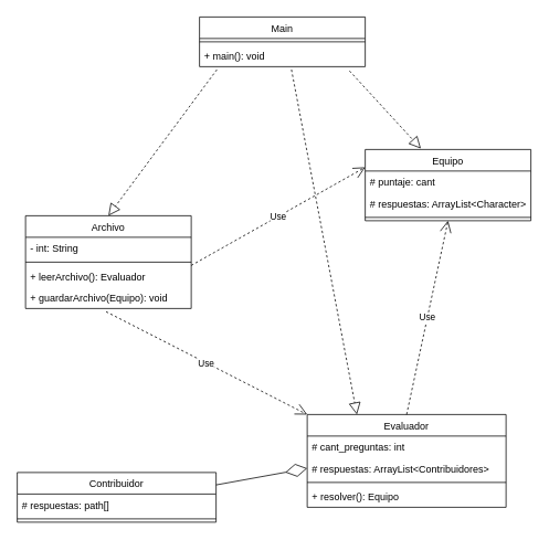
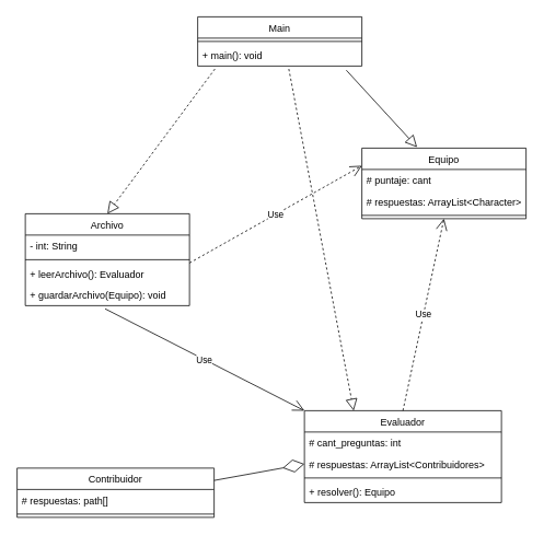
  <mxCell id="0" />
  <mxCell id="1" parent="0" />
  <mxCell id="2" value="Archivo" style="swimlane;fontStyle=0;childLayout=stackLayout;horizontal=1;startSize=26;fillColor=none;horizontalStack=0;resizeParent=1;resizeParentMax=0;resizeLast=0;collapsible=1;marginBottom=0;" vertex="1" parent="1"><mxGeometry x="30" y="260" width="200" height="112" as="geometry" /></mxCell>
  <mxCell id="3" value="- int: String" style="text;strokeColor=none;fillColor=none;align=left;verticalAlign=top;spacingLeft=4;spacingRight=4;overflow=hidden;rotatable=0;points=[[0,0.5],[1,0.5]];portConstraint=eastwest;" vertex="1" parent="2"><mxGeometry y="26" width="200" height="26" as="geometry" /></mxCell>
  <mxCell id="4" value="" style="line;strokeWidth=1;fillColor=none;align=left;verticalAlign=middle;spacingTop=-1;spacingLeft=3;spacingRight=3;rotatable=0;labelPosition=right;points=[];portConstraint=eastwest;strokeColor=inherit;" vertex="1" parent="2"><mxGeometry y="52" width="200" height="8" as="geometry" /></mxCell>
  <mxCell id="5" value="+ leerArchivo(): Evaluador" style="text;strokeColor=none;fillColor=none;align=left;verticalAlign=top;spacingLeft=4;spacingRight=4;overflow=hidden;rotatable=0;points=[[0,0.5],[1,0.5]];portConstraint=eastwest;" vertex="1" parent="2"><mxGeometry y="60" width="200" height="26" as="geometry" /></mxCell>
  <mxCell id="6" value="+ guardarArchivo(Equipo): void" style="text;strokeColor=none;fillColor=none;align=left;verticalAlign=top;spacingLeft=4;spacingRight=4;overflow=hidden;rotatable=0;points=[[0,0.5],[1,0.5]];portConstraint=eastwest;" vertex="1" parent="2"><mxGeometry y="86" width="200" height="26" as="geometry" /></mxCell>
  <mxCell id="7" value="Main" style="swimlane;fontStyle=0;childLayout=stackLayout;horizontal=1;startSize=26;fillColor=none;horizontalStack=0;resizeParent=1;resizeParentMax=0;resizeLast=0;collapsible=1;marginBottom=0;" vertex="1" parent="1"><mxGeometry x="240" y="20" width="200" height="60" as="geometry" /></mxCell>
  <mxCell id="8" value="" style="line;strokeWidth=1;fillColor=none;align=left;verticalAlign=middle;spacingTop=-1;spacingLeft=3;spacingRight=3;rotatable=0;labelPosition=right;points=[];portConstraint=eastwest;strokeColor=inherit;" vertex="1" parent="7"><mxGeometry y="26" width="200" height="8" as="geometry" /></mxCell>
  <mxCell id="9" value="+ main(): void" style="text;strokeColor=none;fillColor=none;align=left;verticalAlign=top;spacingLeft=4;spacingRight=4;overflow=hidden;rotatable=0;points=[[0,0.5],[1,0.5]];portConstraint=eastwest;" vertex="1" parent="7"><mxGeometry y="34" width="200" height="26" as="geometry" /></mxCell>
  <mxCell id="10" value="Equipo" style="swimlane;fontStyle=0;childLayout=stackLayout;horizontal=1;startSize=26;fillColor=none;horizontalStack=0;resizeParent=1;resizeParentMax=0;resizeLast=0;collapsible=1;marginBottom=0;" vertex="1" parent="1"><mxGeometry x="440" y="180" width="200" height="86" as="geometry" /></mxCell>
  <mxCell id="11" value="# puntaje: cant" style="text;strokeColor=none;fillColor=none;align=left;verticalAlign=top;spacingLeft=4;spacingRight=4;overflow=hidden;rotatable=0;points=[[0,0.5],[1,0.5]];portConstraint=eastwest;" vertex="1" parent="10"><mxGeometry y="26" width="200" height="26" as="geometry" /></mxCell>
  <mxCell id="12" value="# respuestas: ArrayList&lt;Character&gt;" style="text;strokeColor=none;fillColor=none;align=left;verticalAlign=top;spacingLeft=4;spacingRight=4;overflow=hidden;rotatable=0;points=[[0,0.5],[1,0.5]];portConstraint=eastwest;" vertex="1" parent="10"><mxGeometry y="52" width="200" height="26" as="geometry" /></mxCell>
  <mxCell id="13" value="" style="line;strokeWidth=1;fillColor=none;align=left;verticalAlign=middle;spacingTop=-1;spacingLeft=3;spacingRight=3;rotatable=0;labelPosition=right;points=[];portConstraint=eastwest;strokeColor=inherit;" vertex="1" parent="10"><mxGeometry y="78" width="200" height="8" as="geometry" /></mxCell>
  <mxCell id="14" value="Evaluador" style="swimlane;fontStyle=0;childLayout=stackLayout;horizontal=1;startSize=26;fillColor=none;horizontalStack=0;resizeParent=1;resizeParentMax=0;resizeLast=0;collapsible=1;marginBottom=0;" vertex="1" parent="1"><mxGeometry x="370" y="500" width="240" height="112" as="geometry" /></mxCell>
  <mxCell id="15" value="# cant_preguntas: int" style="text;strokeColor=none;fillColor=none;align=left;verticalAlign=top;spacingLeft=4;spacingRight=4;overflow=hidden;rotatable=0;points=[[0,0.5],[1,0.5]];portConstraint=eastwest;" vertex="1" parent="14"><mxGeometry y="26" width="240" height="26" as="geometry" /></mxCell>
  <mxCell id="16" value="# respuestas: ArrayList&lt;Contribuidores&gt;" style="text;strokeColor=none;fillColor=none;align=left;verticalAlign=top;spacingLeft=4;spacingRight=4;overflow=hidden;rotatable=0;points=[[0,0.5],[1,0.5]];portConstraint=eastwest;" vertex="1" parent="14"><mxGeometry y="52" width="240" height="26" as="geometry" /></mxCell>
  <mxCell id="17" value="" style="line;strokeWidth=1;fillColor=none;align=left;verticalAlign=middle;spacingTop=-1;spacingLeft=3;spacingRight=3;rotatable=0;labelPosition=right;points=[];portConstraint=eastwest;strokeColor=inherit;" vertex="1" parent="14"><mxGeometry y="78" width="240" height="8" as="geometry" /></mxCell>
  <mxCell id="18" value="+ resolver(): Equipo" style="text;strokeColor=none;fillColor=none;align=left;verticalAlign=top;spacingLeft=4;spacingRight=4;overflow=hidden;rotatable=0;points=[[0,0.5],[1,0.5]];portConstraint=eastwest;" vertex="1" parent="14"><mxGeometry y="86" width="240" height="26" as="geometry" /></mxCell>
  <mxCell id="19" value="Contribuidor" style="swimlane;fontStyle=0;childLayout=stackLayout;horizontal=1;startSize=26;fillColor=none;horizontalStack=0;resizeParent=1;resizeParentMax=0;resizeLast=0;collapsible=1;marginBottom=0;" vertex="1" parent="1"><mxGeometry x="20" y="570" width="240" height="60" as="geometry" /></mxCell>
  <mxCell id="20" value="# respuestas: path[]" style="text;strokeColor=none;fillColor=none;align=left;verticalAlign=top;spacingLeft=4;spacingRight=4;overflow=hidden;rotatable=0;points=[[0,0.5],[1,0.5]];portConstraint=eastwest;" vertex="1" parent="19"><mxGeometry y="26" width="240" height="26" as="geometry" /></mxCell>
  <mxCell id="21" value="" style="line;strokeWidth=1;fillColor=none;align=left;verticalAlign=middle;spacingTop=-1;spacingLeft=3;spacingRight=3;rotatable=0;labelPosition=right;points=[];portConstraint=eastwest;strokeColor=inherit;" vertex="1" parent="19"><mxGeometry y="52" width="240" height="8" as="geometry" /></mxCell>
- <mxCell id="22" value="Use" style="endArrow=open;endSize=12;dashed=1;html=1;rounded=0;entryX=0;entryY=0;entryDx=0;entryDy=0;exitX=0.486;exitY=1.148;exitDx=0;exitDy=0;exitPerimeter=0;" edge="1" parent="1" source="6" target="14"><mxGeometry width="160" relative="1" as="geometry"><mxPoint x="60" y="420" as="sourcePoint" /><mxPoint x="220" y="420" as="targetPoint" /></mxGeometry></mxCell>
+ <mxCell id="22" value="Use" style="endArrow=open;endSize=12;dashed=0;html=1;rounded=0;entryX=0;entryY=0;entryDx=0;entryDy=0;exitX=0.486;exitY=1.148;exitDx=0;exitDy=0;exitPerimeter=0;" edge="1" parent="1" source="6" target="14"><mxGeometry width="160" relative="1" as="geometry"><mxPoint x="60" y="420" as="sourcePoint" /><mxPoint x="220" y="420" as="targetPoint" /></mxGeometry></mxCell>
  <mxCell id="23" value="Use" style="endArrow=open;endSize=12;dashed=1;html=1;rounded=0;entryX=0;entryY=0.25;entryDx=0;entryDy=0;exitX=0.486;exitY=1.148;exitDx=0;exitDy=0;exitPerimeter=0;" edge="1" parent="1" target="10"><mxGeometry width="160" relative="1" as="geometry"><mxPoint x="230" y="319.998" as="sourcePoint" /><mxPoint x="472.8" y="444.15" as="targetPoint" /></mxGeometry></mxCell>
  <mxCell id="24" value="" style="endArrow=diamondThin;endFill=0;endSize=24;html=1;rounded=0;entryX=0;entryY=0.5;entryDx=0;entryDy=0;exitX=1;exitY=0.25;exitDx=0;exitDy=0;" edge="1" parent="1" source="19" target="16"><mxGeometry width="160" relative="1" as="geometry"><mxPoint x="210" y="580" as="sourcePoint" /><mxPoint x="370" y="580" as="targetPoint" /></mxGeometry></mxCell>
  <mxCell id="25" value="Use" style="endArrow=open;endSize=12;dashed=1;html=1;rounded=0;exitX=0.5;exitY=0;exitDx=0;exitDy=0;entryX=0.5;entryY=1;entryDx=0;entryDy=0;" edge="1" parent="1" source="14" target="10"><mxGeometry width="160" relative="1" as="geometry"><mxPoint x="430" y="420" as="sourcePoint" /><mxPoint x="590" y="420" as="targetPoint" /></mxGeometry></mxCell>
  <mxCell id="26" value="" style="endArrow=block;dashed=1;endFill=0;endSize=12;html=1;rounded=0;entryX=0.5;entryY=0;entryDx=0;entryDy=0;exitX=0.105;exitY=1.136;exitDx=0;exitDy=0;exitPerimeter=0;" edge="1" parent="1" source="9" target="2"><mxGeometry width="160" relative="1" as="geometry"><mxPoint x="90" y="110" as="sourcePoint" /><mxPoint x="250" y="110" as="targetPoint" /></mxGeometry></mxCell>
  <mxCell id="27" value="" style="endArrow=block;dashed=1;endFill=0;endSize=12;html=1;rounded=0;entryX=0.25;entryY=0;entryDx=0;entryDy=0;exitX=0.105;exitY=1.136;exitDx=0;exitDy=0;exitPerimeter=0;" edge="1" parent="1" target="14"><mxGeometry width="160" relative="1" as="geometry"><mxPoint x="351" y="83.536" as="sourcePoint" /><mxPoint x="220" y="260" as="targetPoint" /></mxGeometry></mxCell>
- <mxCell id="28" value="" style="endArrow=block;dashed=1;endFill=0;endSize=12;html=1;rounded=0;entryX=0.336;entryY=-0.013;entryDx=0;entryDy=0;exitX=0.905;exitY=1.195;exitDx=0;exitDy=0;exitPerimeter=0;entryPerimeter=0;" edge="1" parent="1" source="9" target="10"><mxGeometry width="160" relative="1" as="geometry"><mxPoint x="521" y="59.996" as="sourcePoint" /><mxPoint x="390" y="236.46" as="targetPoint" /></mxGeometry></mxCell>
+ <mxCell id="28" value="" style="endArrow=block;dashed=0;endFill=0;endSize=12;html=1;rounded=0;entryX=0.336;entryY=-0.013;entryDx=0;entryDy=0;exitX=0.905;exitY=1.195;exitDx=0;exitDy=0;exitPerimeter=0;entryPerimeter=0;" edge="1" parent="1" source="9" target="10"><mxGeometry width="160" relative="1" as="geometry"><mxPoint x="521" y="59.996" as="sourcePoint" /><mxPoint x="390" y="236.46" as="targetPoint" /></mxGeometry></mxCell>
